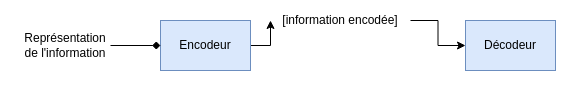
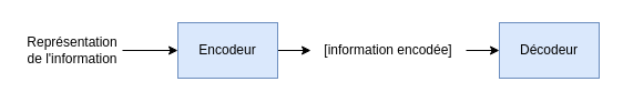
  <mxCell id="0" />
  <mxCell id="1" parent="0" />
- <mxCell id="2" value="Décodeur" style="rounded=0;whiteSpace=wrap;html=1;fillColor=#dae8fc;strokeColor=#6c8ebf;" vertex="1" parent="1"><mxGeometry x="465" y="20" width="90" height="50" as="geometry" /></mxCell>
+ <mxCell id="2" value="Décodeur" style="rounded=0;whiteSpace=wrap;html=1;fillColor=#dae8fc;strokeColor=#6c8ebf;" vertex="1" parent="1"><mxGeometry x="450" y="20" width="90" height="50" as="geometry" /></mxCell>
  <mxCell id="3" style="edgeStyle=orthogonalEdgeStyle;rounded=0;orthogonalLoop=1;jettySize=auto;html=1;exitX=1;exitY=0.5;exitDx=0;exitDy=0;" edge="1" parent="1" source="4" target="6"><mxGeometry relative="1" as="geometry" /></mxCell>
  <mxCell id="4" value="Encodeur" style="rounded=0;whiteSpace=wrap;html=1;fillColor=#dae8fc;strokeColor=#6c8ebf;" vertex="1" parent="1"><mxGeometry x="160" y="20" width="90" height="50" as="geometry" /></mxCell>
  <mxCell id="5" style="edgeStyle=orthogonalEdgeStyle;rounded=0;orthogonalLoop=1;jettySize=auto;html=1;exitX=1;exitY=0.5;exitDx=0;exitDy=0;entryX=0;entryY=0.5;entryDx=0;entryDy=0;" edge="1" parent="1" source="6" target="2"><mxGeometry relative="1" as="geometry" /></mxCell>
- <mxCell id="6" value="[information encodée]" style="text;html=1;strokeColor=none;fillColor=none;align=center;verticalAlign=middle;whiteSpace=wrap;rounded=0;" vertex="1" parent="1"><mxGeometry x="270" y="10" width="140" height="20" as="geometry" /></mxCell>
- <mxCell id="7" style="edgeStyle=orthogonalEdgeStyle;rounded=0;orthogonalLoop=1;jettySize=auto;html=1;exitX=1;exitY=0.5;exitDx=0;exitDy=0;endArrow=diamond;" edge="1" parent="1" source="8" target="4"><mxGeometry relative="1" as="geometry" /></mxCell>
+ <mxCell id="6" value="[information encodée]" style="text;html=1;strokeColor=none;fillColor=none;align=center;verticalAlign=middle;whiteSpace=wrap;rounded=0;" vertex="1" parent="1"><mxGeometry x="280" y="35" width="140" height="20" as="geometry" /></mxCell>
+ <mxCell id="7" style="edgeStyle=orthogonalEdgeStyle;rounded=0;orthogonalLoop=1;jettySize=auto;html=1;exitX=1;exitY=0.5;exitDx=0;exitDy=0;" edge="1" parent="1" source="8" target="4"><mxGeometry relative="1" as="geometry" /></mxCell>
  <mxCell id="8" value="&lt;div&gt;Représentation &lt;br&gt;&lt;/div&gt;&lt;div&gt;de l'information&lt;/div&gt;" style="text;html=1;strokeColor=none;fillColor=none;align=center;verticalAlign=middle;whiteSpace=wrap;rounded=0;" vertex="1" parent="1"><mxGeometry x="20" y="35" width="90" height="20" as="geometry" /></mxCell>
